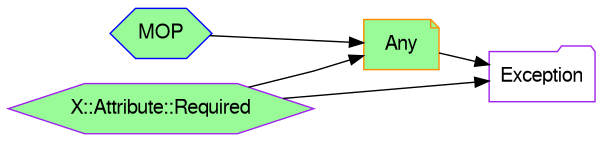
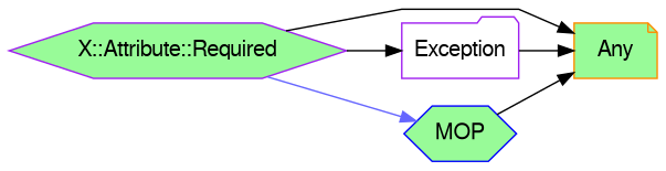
  digraph {
    rankdir=LR
    splines=polyline
    node [color=purple fillcolor=palegreen fontcolor="#000000" fontname=FreeSans shape=hexagon style=filled]
    edge [color="#000000"]
    "X::Attribute::Required"
    Any [color=darkorange shape=note]
    Exception [fillcolor=white shape=folder]
    MOP [color=blue]
    "X::Attribute::Required" -> Any
    "X::Attribute::Required" -> Exception
-   Any -> Exception
+   "X::Attribute::Required" -> MOP [color="#6666FF"]
+   Exception -> Any
    MOP -> Any
  }
